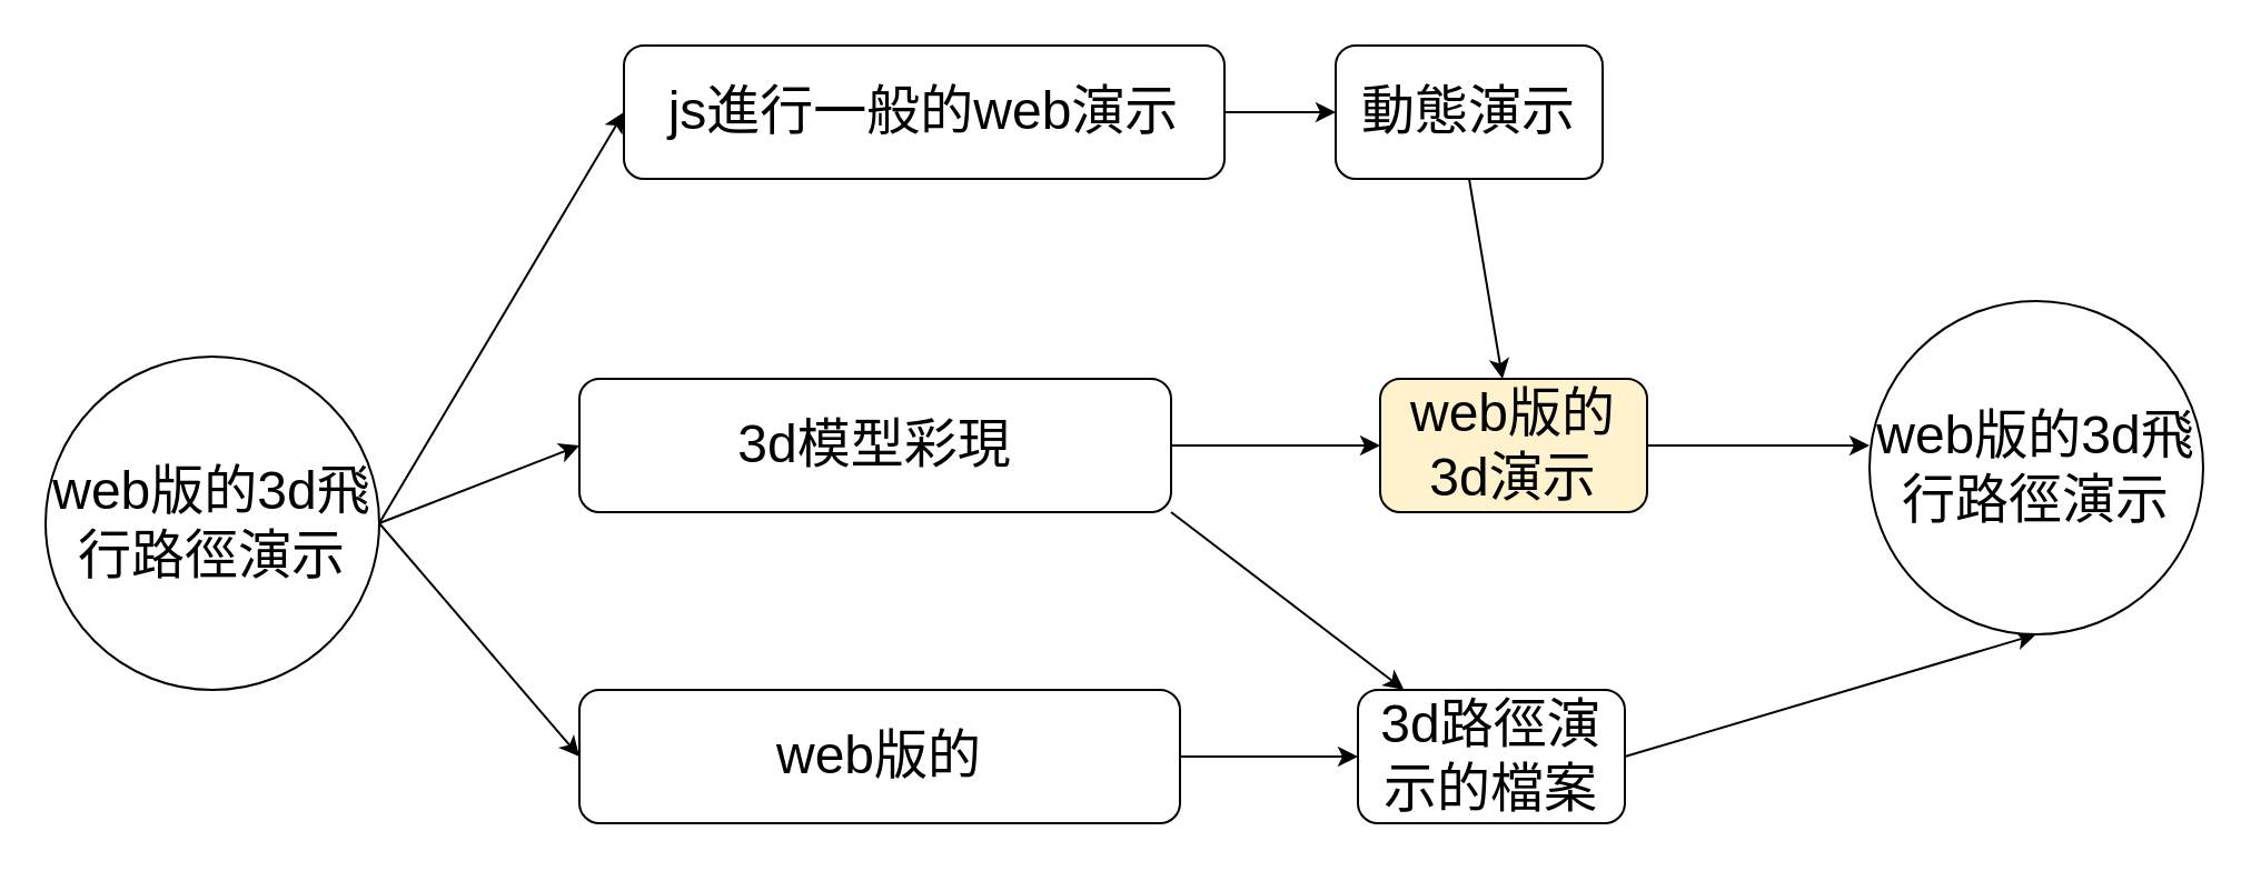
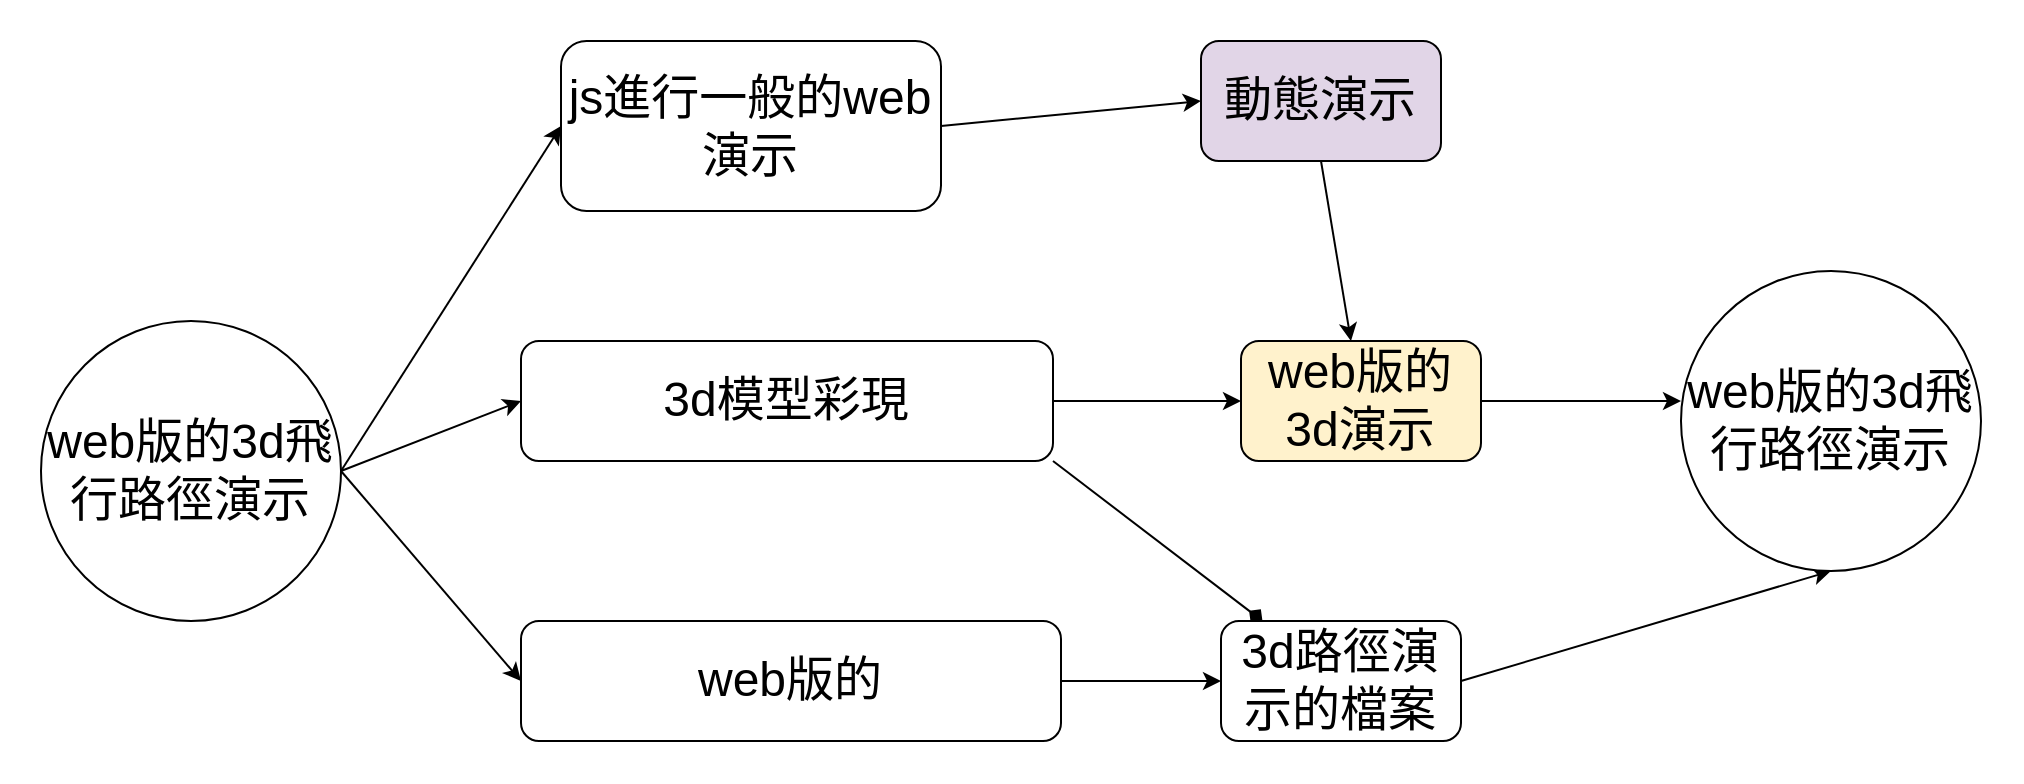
  <mxCell id="0" />
  <mxCell id="1" parent="0" />
  <mxCell id="2" value="&lt;font style=&quot;font-size: 24px&quot;&gt;web版的3d飛行路徑演示&lt;/font&gt;" style="ellipse;whiteSpace=wrap;html=1;aspect=fixed;" vertex="1" parent="1"><mxGeometry x="20" y="160" width="150" height="150" as="geometry" /></mxCell>
- <mxCell id="3" value="js進行一般的web演示" style="rounded=1;whiteSpace=wrap;html=1;fontSize=24;" vertex="1" parent="1"><mxGeometry x="280" y="20" width="270" height="60" as="geometry" /></mxCell>
- <mxCell id="4" value="動態演示" style="rounded=1;whiteSpace=wrap;html=1;fontSize=24;" vertex="1" parent="1"><mxGeometry x="600" y="20" width="120" height="60" as="geometry" /></mxCell>
+ <mxCell id="3" value="js進行一般的web演示" style="rounded=1;whiteSpace=wrap;html=1;fontSize=24;" vertex="1" parent="1"><mxGeometry x="280" y="20" width="190" height="85" as="geometry" /></mxCell>
+ <mxCell id="4" value="動態演示" style="rounded=1;whiteSpace=wrap;html=1;fontSize=24;fillColor=#e1d5e7;" vertex="1" parent="1"><mxGeometry x="600" y="20" width="120" height="60" as="geometry" /></mxCell>
  <mxCell id="5" value="" style="endArrow=classic;html=1;rounded=0;fontSize=24;exitX=1;exitY=0.5;exitDx=0;exitDy=0;entryX=0;entryY=0.5;entryDx=0;entryDy=0;" edge="1" parent="1" source="2" target="3"><mxGeometry width="50" height="50" relative="1" as="geometry"><mxPoint x="380" y="120" as="sourcePoint" /><mxPoint x="430" y="70" as="targetPoint" /></mxGeometry></mxCell>
  <mxCell id="6" value="" style="endArrow=classic;html=1;rounded=0;fontSize=24;exitX=1;exitY=0.5;exitDx=0;exitDy=0;entryX=0;entryY=0.5;entryDx=0;entryDy=0;" edge="1" parent="1" source="3" target="4"><mxGeometry width="50" height="50" relative="1" as="geometry"><mxPoint x="380" y="120" as="sourcePoint" /><mxPoint x="430" y="70" as="targetPoint" /></mxGeometry></mxCell>
  <mxCell id="7" value="3d模型彩現" style="rounded=1;whiteSpace=wrap;html=1;fontSize=24;" vertex="1" parent="1"><mxGeometry x="260" y="170" width="266" height="60" as="geometry" /></mxCell>
  <mxCell id="8" value="" style="endArrow=classic;html=1;rounded=0;fontSize=24;entryX=0;entryY=0.5;entryDx=0;entryDy=0;" edge="1" parent="1" target="7"><mxGeometry width="50" height="50" relative="1" as="geometry"><mxPoint x="170" y="235" as="sourcePoint" /><mxPoint x="280" y="140" as="targetPoint" /></mxGeometry></mxCell>
  <mxCell id="9" value="" style="endArrow=classic;html=1;rounded=0;fontSize=24;exitX=1;exitY=0.5;exitDx=0;exitDy=0;" edge="1" parent="1" source="7"><mxGeometry width="50" height="50" relative="1" as="geometry"><mxPoint x="380" y="230" as="sourcePoint" /><mxPoint x="620" y="200" as="targetPoint" /></mxGeometry></mxCell>
  <mxCell id="10" value="" style="endArrow=classic;html=1;rounded=0;fontSize=24;exitX=0.5;exitY=1;exitDx=0;exitDy=0;" edge="1" parent="1" source="4" target="11"><mxGeometry width="50" height="50" relative="1" as="geometry"><mxPoint x="380" y="230" as="sourcePoint" /><mxPoint x="660" y="150" as="targetPoint" /></mxGeometry></mxCell>
  <mxCell id="11" value="web版的3d演示" style="rounded=1;whiteSpace=wrap;html=1;fontSize=24;fillColor=#fff2cc;" vertex="1" parent="1"><mxGeometry x="620" y="170" width="120" height="60" as="geometry" /></mxCell>
  <mxCell id="12" value="web版的" style="rounded=1;whiteSpace=wrap;html=1;fontSize=24;" vertex="1" parent="1"><mxGeometry x="260" y="310" width="270" height="60" as="geometry" /></mxCell>
  <mxCell id="13" value="" style="endArrow=classic;html=1;rounded=0;fontSize=24;exitX=1;exitY=0.5;exitDx=0;exitDy=0;entryX=0;entryY=0.5;entryDx=0;entryDy=0;" edge="1" parent="1" source="2" target="12"><mxGeometry width="50" height="50" relative="1" as="geometry"><mxPoint x="380" y="320" as="sourcePoint" /><mxPoint x="430" y="270" as="targetPoint" /></mxGeometry></mxCell>
  <mxCell id="14" value="" style="endArrow=classic;html=1;rounded=0;fontSize=24;exitX=1;exitY=0.5;exitDx=0;exitDy=0;" edge="1" parent="1" source="12"><mxGeometry width="50" height="50" relative="1" as="geometry"><mxPoint x="380" y="320" as="sourcePoint" /><mxPoint x="610" y="340" as="targetPoint" /></mxGeometry></mxCell>
- <mxCell id="15" value="" style="endArrow=classic;html=1;rounded=0;fontSize=24;exitX=1;exitY=1;exitDx=0;exitDy=0;" edge="1" parent="1" source="7" target="16"><mxGeometry width="50" height="50" relative="1" as="geometry"><mxPoint x="380" y="320" as="sourcePoint" /><mxPoint x="610" y="320" as="targetPoint" /></mxGeometry></mxCell>
+ <mxCell id="15" value="" style="endArrow=diamond;html=1;rounded=0;fontSize=24;exitX=1;exitY=1;exitDx=0;exitDy=0;" edge="1" parent="1" source="7" target="16"><mxGeometry width="50" height="50" relative="1" as="geometry"><mxPoint x="380" y="320" as="sourcePoint" /><mxPoint x="610" y="320" as="targetPoint" /></mxGeometry></mxCell>
  <mxCell id="16" value="3d路徑演示的檔案" style="rounded=1;whiteSpace=wrap;html=1;fontSize=24;" vertex="1" parent="1"><mxGeometry x="610" y="310" width="120" height="60" as="geometry" /></mxCell>
  <mxCell id="17" value="" style="endArrow=classic;html=1;rounded=0;fontSize=24;exitX=1;exitY=0.5;exitDx=0;exitDy=0;" edge="1" parent="1" source="11"><mxGeometry width="50" height="50" relative="1" as="geometry"><mxPoint x="500" y="310" as="sourcePoint" /><mxPoint x="840" y="200" as="targetPoint" /></mxGeometry></mxCell>
  <mxCell id="18" value="" style="endArrow=classic;html=1;rounded=0;fontSize=24;exitX=1;exitY=0.5;exitDx=0;exitDy=0;entryX=0.5;entryY=1;entryDx=0;entryDy=0;" edge="1" parent="1" source="16" target="19"><mxGeometry width="50" height="50" relative="1" as="geometry"><mxPoint x="500" y="310" as="sourcePoint" /><mxPoint x="879.286" y="230" as="targetPoint" /></mxGeometry></mxCell>
  <mxCell id="19" value="&lt;span&gt;web版的3d飛行路徑演示&lt;/span&gt;" style="ellipse;whiteSpace=wrap;html=1;aspect=fixed;fontSize=24;" vertex="1" parent="1"><mxGeometry x="840" y="135" width="150" height="150" as="geometry" /></mxCell>
